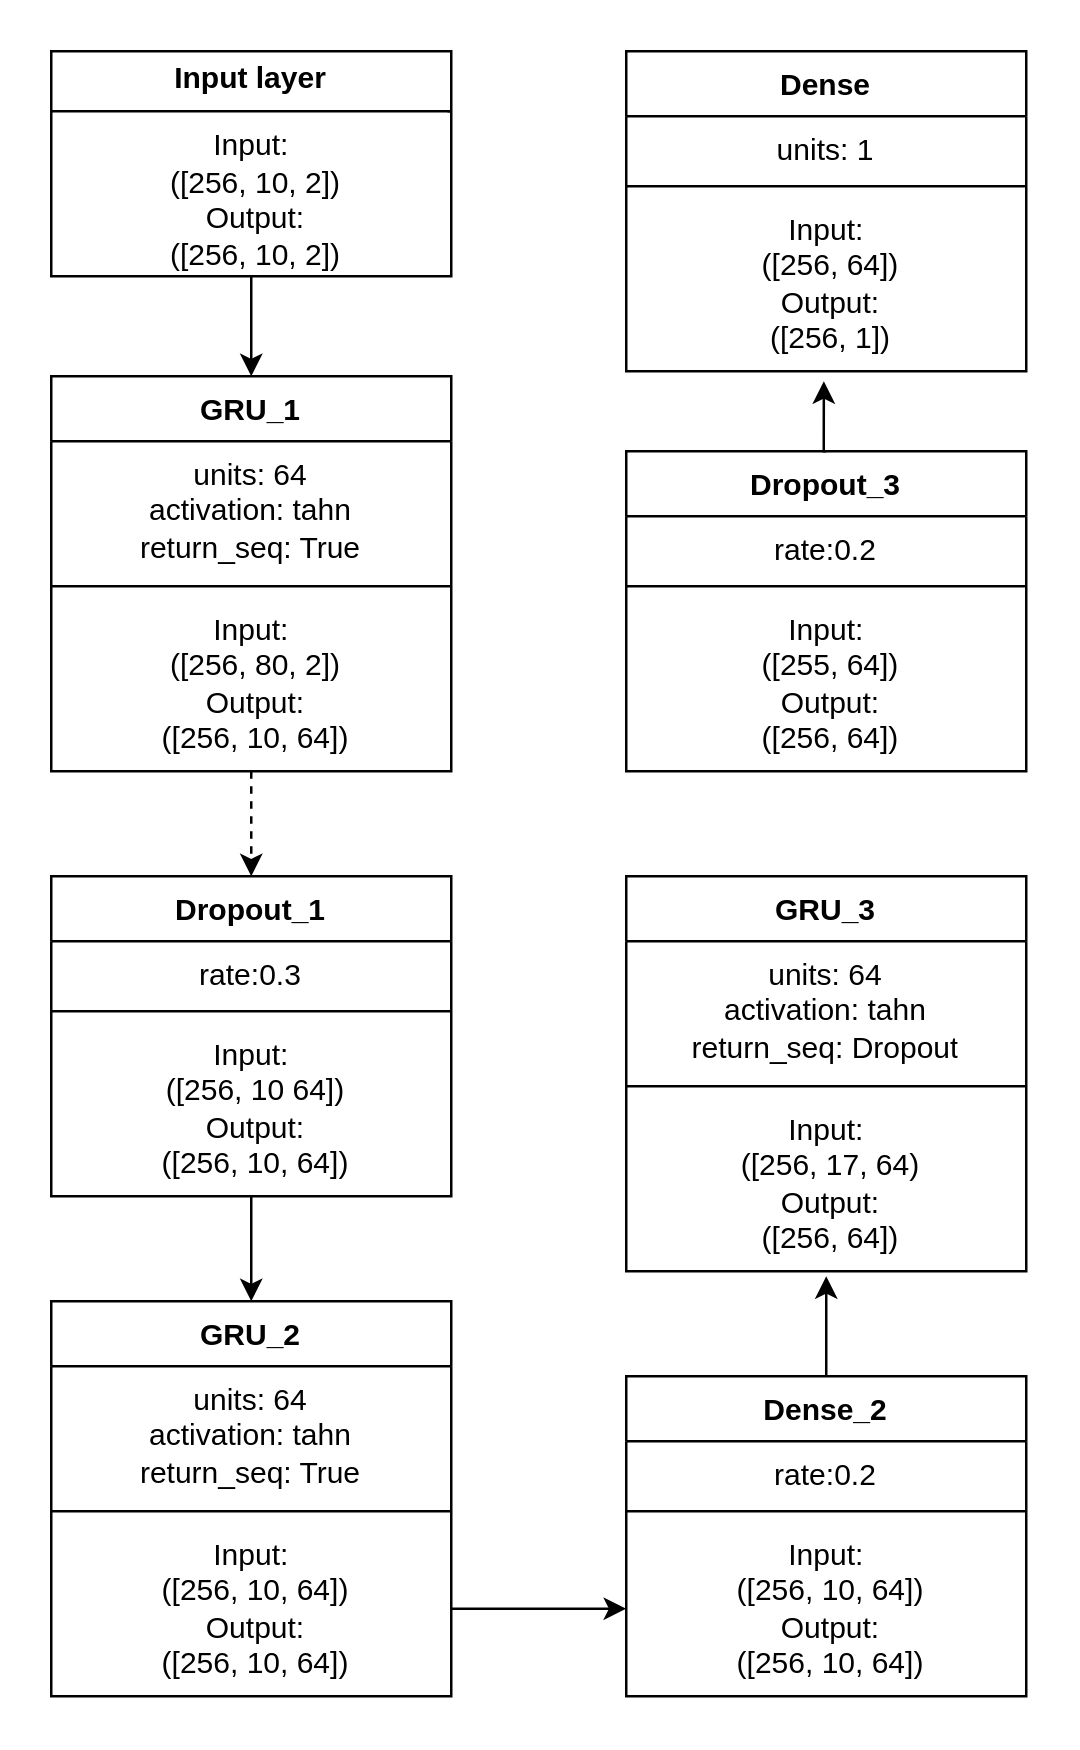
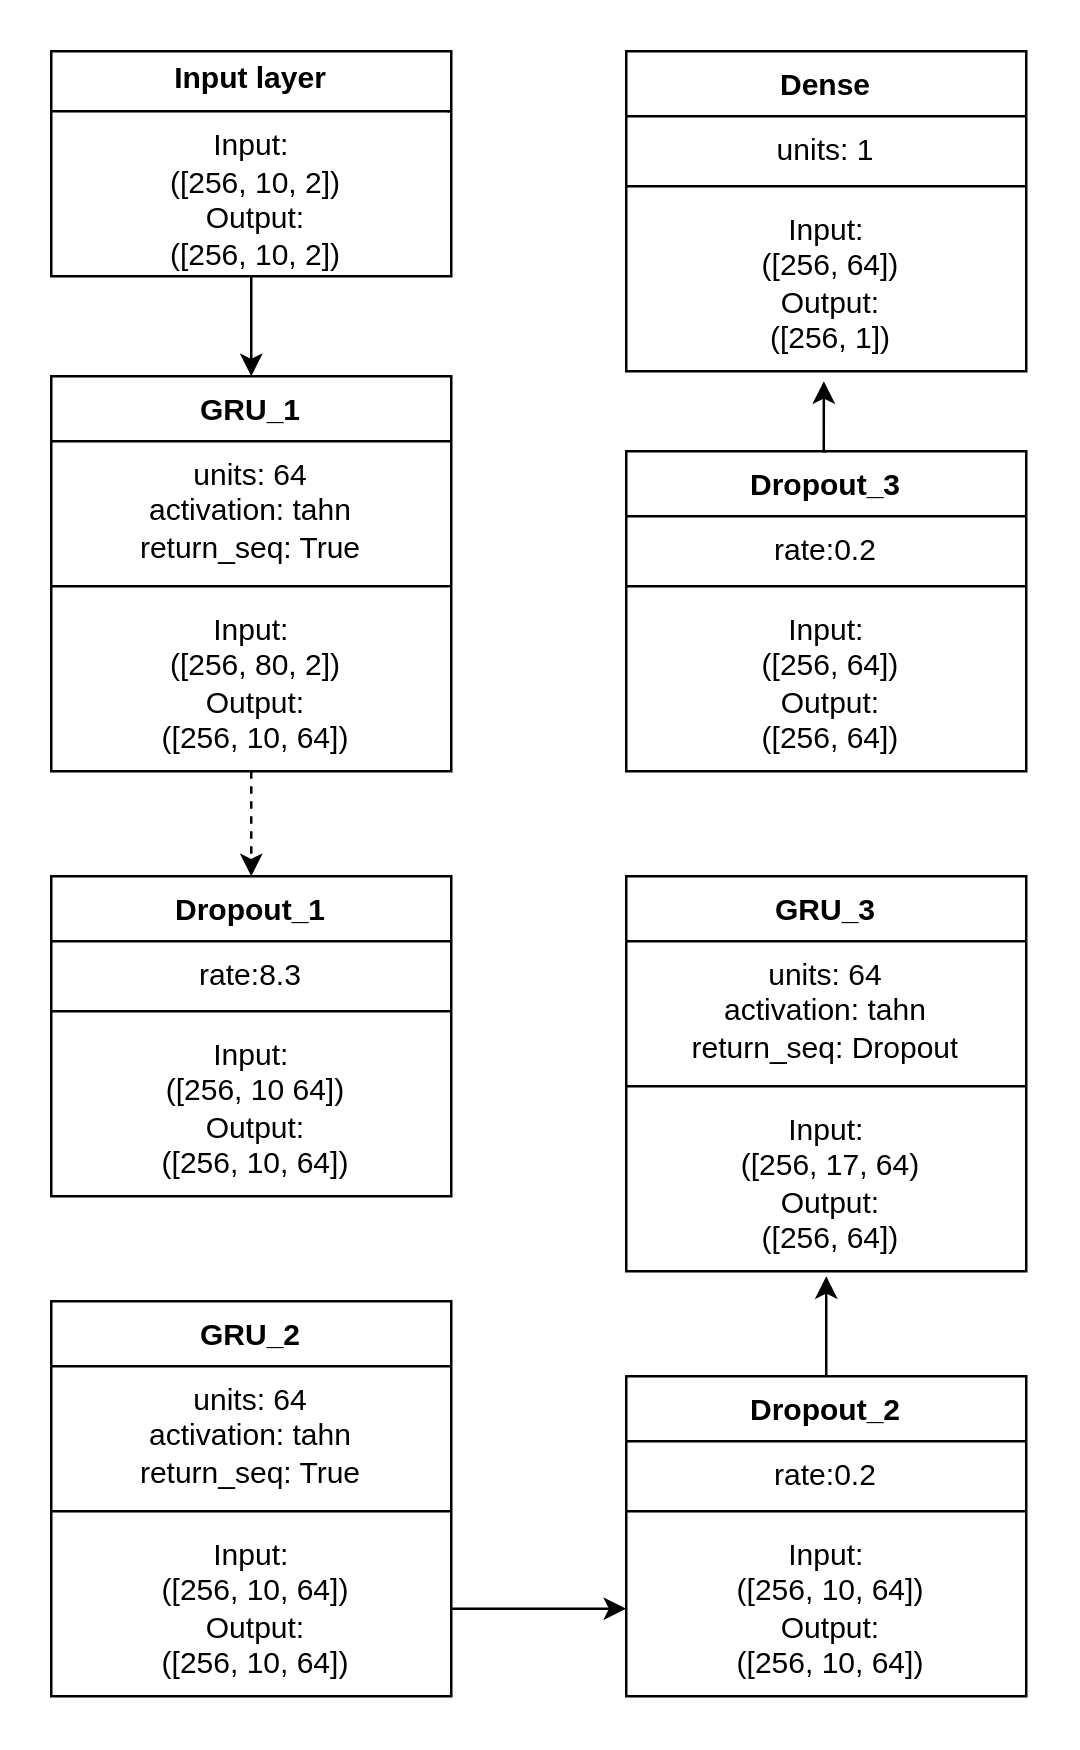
  <mxCell id="0" />
  <mxCell id="1" parent="0" />
  <mxCell id="2" value="" style="edgeStyle=orthogonalEdgeStyle;rounded=0;orthogonalLoop=1;jettySize=auto;html=1;entryX=0.5;entryY=0;entryDx=0;entryDy=0;" parent="1" source="3" target="5" edge="1"><mxGeometry relative="1" as="geometry"><mxPoint x="100" y="140" as="targetPoint" /></mxGeometry></mxCell>
  <mxCell id="3" value="&lt;p style=&quot;margin:0px;margin-top:4px;text-align:center;&quot;&gt;&lt;b&gt;Input layer&lt;/b&gt;&lt;/p&gt;&lt;hr size=&quot;1&quot; style=&quot;border-style:solid;&quot;&gt;&lt;p style=&quot;text-align: center; margin: 0px 0px 0px 4px;&quot;&gt;Input:&amp;nbsp;&lt;/p&gt;&lt;p style=&quot;text-align: center; margin: 0px 0px 0px 4px;&quot;&gt;([256, 10, 2])&lt;/p&gt;&lt;p style=&quot;text-align: center; margin: 0px 0px 0px 4px;&quot;&gt;Output:&lt;/p&gt;&lt;p style=&quot;text-align: center; margin: 0px 0px 0px 4px;&quot;&gt;([256, 10, 2])&lt;br&gt;&lt;/p&gt;" style="verticalAlign=top;align=left;overflow=fill;html=1;whiteSpace=wrap;" parent="1" vertex="1"><mxGeometry x="20" y="20" width="160" height="90" as="geometry" /></mxCell>
  <mxCell id="4" style="edgeStyle=orthogonalEdgeStyle;rounded=0;orthogonalLoop=1;jettySize=auto;html=1;exitX=0.5;exitY=1;exitDx=0;exitDy=0;entryX=0.5;entryY=0;entryDx=0;entryDy=0;dashed=1;" parent="1" source="5" target="10" edge="1"><mxGeometry relative="1" as="geometry" /></mxCell>
  <mxCell id="5" value="GRU_1" style="swimlane;fontStyle=1;align=center;verticalAlign=top;childLayout=stackLayout;horizontal=1;startSize=26;horizontalStack=0;resizeParent=1;resizeParentMax=0;resizeLast=0;collapsible=1;marginBottom=0;whiteSpace=wrap;html=1;" parent="1" vertex="1"><mxGeometry x="20" y="150" width="160" height="158" as="geometry" /></mxCell>
  <mxCell id="6" value="units: 64&lt;div&gt;activation: tahn&lt;/div&gt;&lt;div&gt;return_seq: True&lt;/div&gt;" style="text;strokeColor=none;fillColor=none;align=center;verticalAlign=top;spacingLeft=4;spacingRight=4;overflow=hidden;rotatable=0;points=[[0,0.5],[1,0.5]];portConstraint=eastwest;whiteSpace=wrap;html=1;" parent="5" vertex="1"><mxGeometry y="26" width="160" height="54" as="geometry" /></mxCell>
  <mxCell id="7" value="" style="line;strokeWidth=1;fillColor=none;align=left;verticalAlign=middle;spacingTop=-1;spacingLeft=3;spacingRight=3;rotatable=0;labelPosition=right;points=[];portConstraint=eastwest;strokeColor=inherit;" parent="5" vertex="1"><mxGeometry y="80" width="160" height="8" as="geometry" /></mxCell>
  <mxCell id="8" value="&lt;p style=&quot;margin: 0px 0px 0px 4px;&quot;&gt;Input:&amp;nbsp;&lt;/p&gt;&lt;p style=&quot;margin: 0px 0px 0px 4px;&quot;&gt;([256, 80, 2])&lt;/p&gt;&lt;p style=&quot;margin: 0px 0px 0px 4px;&quot;&gt;Output:&lt;/p&gt;&lt;p style=&quot;margin: 0px 0px 0px 4px;&quot;&gt;([256, 10, 64])&lt;/p&gt;" style="text;strokeColor=none;fillColor=none;align=center;verticalAlign=top;spacingLeft=4;spacingRight=4;overflow=hidden;rotatable=0;points=[[0,0.5],[1,0.5]];portConstraint=eastwest;whiteSpace=wrap;html=1;" parent="5" vertex="1"><mxGeometry y="88" width="160" height="70" as="geometry" /></mxCell>
- <mxCell id="9" value="" style="edgeStyle=orthogonalEdgeStyle;rounded=0;orthogonalLoop=1;jettySize=auto;html=1;entryX=0.5;entryY=0;entryDx=0;entryDy=0;" parent="1" source="10" target="14" edge="1"><mxGeometry relative="1" as="geometry" /></mxCell>
  <mxCell id="10" value="Dropout_1" style="swimlane;fontStyle=1;align=center;verticalAlign=top;childLayout=stackLayout;horizontal=1;startSize=26;horizontalStack=0;resizeParent=1;resizeParentMax=0;resizeLast=0;collapsible=1;marginBottom=0;whiteSpace=wrap;html=1;" parent="1" vertex="1"><mxGeometry x="20" y="350" width="160" height="128" as="geometry" /></mxCell>
- <mxCell id="11" value="rate:0.3" style="text;strokeColor=none;fillColor=none;align=center;verticalAlign=top;spacingLeft=4;spacingRight=4;overflow=hidden;rotatable=0;points=[[0,0.5],[1,0.5]];portConstraint=eastwest;whiteSpace=wrap;html=1;" parent="10" vertex="1"><mxGeometry y="26" width="160" height="24" as="geometry" /></mxCell>
+ <mxCell id="11" value="rate:8.3" style="text;strokeColor=none;fillColor=none;align=center;verticalAlign=top;spacingLeft=4;spacingRight=4;overflow=hidden;rotatable=0;points=[[0,0.5],[1,0.5]];portConstraint=eastwest;whiteSpace=wrap;html=1;" parent="10" vertex="1"><mxGeometry y="26" width="160" height="24" as="geometry" /></mxCell>
  <mxCell id="12" value="" style="line;strokeWidth=1;fillColor=none;align=left;verticalAlign=middle;spacingTop=-1;spacingLeft=3;spacingRight=3;rotatable=0;labelPosition=right;points=[];portConstraint=eastwest;strokeColor=inherit;" parent="10" vertex="1"><mxGeometry y="50" width="160" height="8" as="geometry" /></mxCell>
  <mxCell id="13" value="&lt;p style=&quot;margin: 0px 0px 0px 4px;&quot;&gt;Input:&amp;nbsp;&lt;/p&gt;&lt;p style=&quot;margin: 0px 0px 0px 4px;&quot;&gt;([256, 10 64])&lt;/p&gt;&lt;p style=&quot;margin: 0px 0px 0px 4px;&quot;&gt;Output:&lt;/p&gt;&lt;p style=&quot;margin: 0px 0px 0px 4px;&quot;&gt;([256, 10, 64])&lt;/p&gt;" style="text;strokeColor=none;fillColor=none;align=center;verticalAlign=top;spacingLeft=4;spacingRight=4;overflow=hidden;rotatable=0;points=[[0,0.5],[1,0.5]];portConstraint=eastwest;whiteSpace=wrap;html=1;" parent="10" vertex="1"><mxGeometry y="58" width="160" height="70" as="geometry" /></mxCell>
  <mxCell id="14" value="GRU_2" style="swimlane;fontStyle=1;align=center;verticalAlign=top;childLayout=stackLayout;horizontal=1;startSize=26;horizontalStack=0;resizeParent=1;resizeParentMax=0;resizeLast=0;collapsible=1;marginBottom=0;whiteSpace=wrap;html=1;" parent="1" vertex="1"><mxGeometry x="20" y="520" width="160" height="158" as="geometry" /></mxCell>
  <mxCell id="15" value="units: 64&lt;div&gt;activation: tahn&lt;/div&gt;&lt;div&gt;return_seq: True&lt;/div&gt;" style="text;strokeColor=none;fillColor=none;align=center;verticalAlign=top;spacingLeft=4;spacingRight=4;overflow=hidden;rotatable=0;points=[[0,0.5],[1,0.5]];portConstraint=eastwest;whiteSpace=wrap;html=1;" parent="14" vertex="1"><mxGeometry y="26" width="160" height="54" as="geometry" /></mxCell>
  <mxCell id="16" value="" style="line;strokeWidth=1;fillColor=none;align=left;verticalAlign=middle;spacingTop=-1;spacingLeft=3;spacingRight=3;rotatable=0;labelPosition=right;points=[];portConstraint=eastwest;strokeColor=inherit;" parent="14" vertex="1"><mxGeometry y="80" width="160" height="8" as="geometry" /></mxCell>
  <mxCell id="17" value="&lt;p style=&quot;margin: 0px 0px 0px 4px;&quot;&gt;Input:&amp;nbsp;&lt;/p&gt;&lt;p style=&quot;margin: 0px 0px 0px 4px;&quot;&gt;([256, 10, 64])&lt;/p&gt;&lt;p style=&quot;margin: 0px 0px 0px 4px;&quot;&gt;Output:&lt;/p&gt;&lt;p style=&quot;margin: 0px 0px 0px 4px;&quot;&gt;([256, 10, 64])&lt;/p&gt;" style="text;strokeColor=none;fillColor=none;align=center;verticalAlign=top;spacingLeft=4;spacingRight=4;overflow=hidden;rotatable=0;points=[[0,0.5],[1,0.5]];portConstraint=eastwest;whiteSpace=wrap;html=1;" parent="14" vertex="1"><mxGeometry y="88" width="160" height="70" as="geometry" /></mxCell>
  <mxCell id="18" value="" style="edgeStyle=orthogonalEdgeStyle;rounded=0;orthogonalLoop=1;jettySize=auto;html=1;" parent="1" source="19" edge="1"><mxGeometry relative="1" as="geometry"><mxPoint x="330" y="510" as="targetPoint" /><Array as="points"><mxPoint x="330" y="529" /><mxPoint x="330" y="529" /></Array></mxGeometry></mxCell>
- <mxCell id="19" value="Dense_2" style="swimlane;fontStyle=1;align=center;verticalAlign=top;childLayout=stackLayout;horizontal=1;startSize=26;horizontalStack=0;resizeParent=1;resizeParentMax=0;resizeLast=0;collapsible=1;marginBottom=0;whiteSpace=wrap;html=1;" parent="1" vertex="1"><mxGeometry x="250" y="550" width="160" height="128" as="geometry" /></mxCell>
+ <mxCell id="19" value="Dropout_2" style="swimlane;fontStyle=1;align=center;verticalAlign=top;childLayout=stackLayout;horizontal=1;startSize=26;horizontalStack=0;resizeParent=1;resizeParentMax=0;resizeLast=0;collapsible=1;marginBottom=0;whiteSpace=wrap;html=1;" parent="1" vertex="1"><mxGeometry x="250" y="550" width="160" height="128" as="geometry" /></mxCell>
  <mxCell id="20" value="rate:0.2" style="text;strokeColor=none;fillColor=none;align=center;verticalAlign=top;spacingLeft=4;spacingRight=4;overflow=hidden;rotatable=0;points=[[0,0.5],[1,0.5]];portConstraint=eastwest;whiteSpace=wrap;html=1;" parent="19" vertex="1"><mxGeometry y="26" width="160" height="24" as="geometry" /></mxCell>
  <mxCell id="21" value="" style="line;strokeWidth=1;fillColor=none;align=left;verticalAlign=middle;spacingTop=-1;spacingLeft=3;spacingRight=3;rotatable=0;labelPosition=right;points=[];portConstraint=eastwest;strokeColor=inherit;" parent="19" vertex="1"><mxGeometry y="50" width="160" height="8" as="geometry" /></mxCell>
  <mxCell id="22" value="&lt;p style=&quot;margin: 0px 0px 0px 4px;&quot;&gt;Input:&amp;nbsp;&lt;/p&gt;&lt;p style=&quot;margin: 0px 0px 0px 4px;&quot;&gt;([256, 10, 64])&lt;/p&gt;&lt;p style=&quot;margin: 0px 0px 0px 4px;&quot;&gt;Output:&lt;/p&gt;&lt;p style=&quot;margin: 0px 0px 0px 4px;&quot;&gt;([256, 10, 64])&lt;/p&gt;" style="text;strokeColor=none;fillColor=none;align=center;verticalAlign=top;spacingLeft=4;spacingRight=4;overflow=hidden;rotatable=0;points=[[0,0.5],[1,0.5]];portConstraint=eastwest;whiteSpace=wrap;html=1;" parent="19" vertex="1"><mxGeometry y="58" width="160" height="70" as="geometry" /></mxCell>
  <mxCell id="23" value="" style="edgeStyle=orthogonalEdgeStyle;rounded=0;orthogonalLoop=1;jettySize=auto;html=1;" parent="1" source="17" target="22" edge="1"><mxGeometry relative="1" as="geometry" /></mxCell>
  <mxCell id="24" value="GRU_3" style="swimlane;fontStyle=1;align=center;verticalAlign=top;childLayout=stackLayout;horizontal=1;startSize=26;horizontalStack=0;resizeParent=1;resizeParentMax=0;resizeLast=0;collapsible=1;marginBottom=0;whiteSpace=wrap;html=1;" parent="1" vertex="1"><mxGeometry x="250" y="350" width="160" height="158" as="geometry" /></mxCell>
  <mxCell id="25" value="units: 64&lt;div&gt;activation: tahn&lt;/div&gt;&lt;div&gt;return_seq: Dropout&lt;/div&gt;" style="text;strokeColor=none;fillColor=none;align=center;verticalAlign=top;spacingLeft=4;spacingRight=4;overflow=hidden;rotatable=0;points=[[0,0.5],[1,0.5]];portConstraint=eastwest;whiteSpace=wrap;html=1;" parent="24" vertex="1"><mxGeometry y="26" width="160" height="54" as="geometry" /></mxCell>
  <mxCell id="26" value="" style="line;strokeWidth=1;fillColor=none;align=left;verticalAlign=middle;spacingTop=-1;spacingLeft=3;spacingRight=3;rotatable=0;labelPosition=right;points=[];portConstraint=eastwest;strokeColor=inherit;" parent="24" vertex="1"><mxGeometry y="80" width="160" height="8" as="geometry" /></mxCell>
  <mxCell id="27" value="&lt;p style=&quot;margin: 0px 0px 0px 4px;&quot;&gt;Input:&amp;nbsp;&lt;/p&gt;&lt;p style=&quot;margin: 0px 0px 0px 4px;&quot;&gt;([256, 17, 64)&lt;/p&gt;&lt;p style=&quot;margin: 0px 0px 0px 4px;&quot;&gt;Output:&lt;/p&gt;&lt;p style=&quot;margin: 0px 0px 0px 4px;&quot;&gt;([256, 64])&lt;/p&gt;" style="text;strokeColor=none;fillColor=none;align=center;verticalAlign=top;spacingLeft=4;spacingRight=4;overflow=hidden;rotatable=0;points=[[0,0.5],[1,0.5]];portConstraint=eastwest;whiteSpace=wrap;html=1;" parent="24" vertex="1"><mxGeometry y="88" width="160" height="70" as="geometry" /></mxCell>
  <mxCell id="28" value="Dropout_3" style="swimlane;fontStyle=1;align=center;verticalAlign=top;childLayout=stackLayout;horizontal=1;startSize=26;horizontalStack=0;resizeParent=1;resizeParentMax=0;resizeLast=0;collapsible=1;marginBottom=0;whiteSpace=wrap;html=1;" parent="1" vertex="1"><mxGeometry x="250" y="180" width="160" height="128" as="geometry" /></mxCell>
  <mxCell id="29" value="rate:0.2" style="text;strokeColor=none;fillColor=none;align=center;verticalAlign=top;spacingLeft=4;spacingRight=4;overflow=hidden;rotatable=0;points=[[0,0.5],[1,0.5]];portConstraint=eastwest;whiteSpace=wrap;html=1;" parent="28" vertex="1"><mxGeometry y="26" width="160" height="24" as="geometry" /></mxCell>
  <mxCell id="30" value="" style="line;strokeWidth=1;fillColor=none;align=left;verticalAlign=middle;spacingTop=-1;spacingLeft=3;spacingRight=3;rotatable=0;labelPosition=right;points=[];portConstraint=eastwest;strokeColor=inherit;" parent="28" vertex="1"><mxGeometry y="50" width="160" height="8" as="geometry" /></mxCell>
- <mxCell id="31" value="&lt;p style=&quot;margin: 0px 0px 0px 4px;&quot;&gt;Input:&amp;nbsp;&lt;/p&gt;&lt;p style=&quot;margin: 0px 0px 0px 4px;&quot;&gt;([255, 64])&lt;/p&gt;&lt;p style=&quot;margin: 0px 0px 0px 4px;&quot;&gt;Output:&lt;/p&gt;&lt;p style=&quot;margin: 0px 0px 0px 4px;&quot;&gt;([256, 64])&lt;/p&gt;" style="text;strokeColor=none;fillColor=none;align=center;verticalAlign=top;spacingLeft=4;spacingRight=4;overflow=hidden;rotatable=0;points=[[0,0.5],[1,0.5]];portConstraint=eastwest;whiteSpace=wrap;html=1;" parent="28" vertex="1"><mxGeometry y="58" width="160" height="70" as="geometry" /></mxCell>
+ <mxCell id="31" value="&lt;p style=&quot;margin: 0px 0px 0px 4px;&quot;&gt;Input:&amp;nbsp;&lt;/p&gt;&lt;p style=&quot;margin: 0px 0px 0px 4px;&quot;&gt;([256, 64])&lt;/p&gt;&lt;p style=&quot;margin: 0px 0px 0px 4px;&quot;&gt;Output:&lt;/p&gt;&lt;p style=&quot;margin: 0px 0px 0px 4px;&quot;&gt;([256, 64])&lt;/p&gt;" style="text;strokeColor=none;fillColor=none;align=center;verticalAlign=top;spacingLeft=4;spacingRight=4;overflow=hidden;rotatable=0;points=[[0,0.5],[1,0.5]];portConstraint=eastwest;whiteSpace=wrap;html=1;" parent="28" vertex="1"><mxGeometry y="58" width="160" height="70" as="geometry" /></mxCell>
  <mxCell id="32" value="Dense" style="swimlane;fontStyle=1;align=center;verticalAlign=top;childLayout=stackLayout;horizontal=1;startSize=26;horizontalStack=0;resizeParent=1;resizeParentMax=0;resizeLast=0;collapsible=1;marginBottom=0;whiteSpace=wrap;html=1;" parent="1" vertex="1"><mxGeometry x="250" y="20" width="160" height="128" as="geometry" /></mxCell>
  <mxCell id="33" value="units: 1" style="text;strokeColor=none;fillColor=none;align=center;verticalAlign=top;spacingLeft=4;spacingRight=4;overflow=hidden;rotatable=0;points=[[0,0.5],[1,0.5]];portConstraint=eastwest;whiteSpace=wrap;html=1;" parent="32" vertex="1"><mxGeometry y="26" width="160" height="24" as="geometry" /></mxCell>
  <mxCell id="34" value="" style="line;strokeWidth=1;fillColor=none;align=left;verticalAlign=middle;spacingTop=-1;spacingLeft=3;spacingRight=3;rotatable=0;labelPosition=right;points=[];portConstraint=eastwest;strokeColor=inherit;" parent="32" vertex="1"><mxGeometry y="50" width="160" height="8" as="geometry" /></mxCell>
  <mxCell id="35" value="&lt;p style=&quot;margin: 0px 0px 0px 4px;&quot;&gt;Input:&amp;nbsp;&lt;/p&gt;&lt;p style=&quot;margin: 0px 0px 0px 4px;&quot;&gt;([256, 64])&lt;/p&gt;&lt;p style=&quot;margin: 0px 0px 0px 4px;&quot;&gt;Output:&lt;/p&gt;&lt;p style=&quot;margin: 0px 0px 0px 4px;&quot;&gt;([256, 1])&lt;/p&gt;" style="text;strokeColor=none;fillColor=none;align=center;verticalAlign=top;spacingLeft=4;spacingRight=4;overflow=hidden;rotatable=0;points=[[0,0.5],[1,0.5]];portConstraint=eastwest;whiteSpace=wrap;html=1;" parent="32" vertex="1"><mxGeometry y="58" width="160" height="70" as="geometry" /></mxCell>
  <mxCell id="36" style="edgeStyle=orthogonalEdgeStyle;rounded=0;orthogonalLoop=1;jettySize=auto;html=1;exitX=0.5;exitY=0;exitDx=0;exitDy=0;entryX=0.494;entryY=1.057;entryDx=0;entryDy=0;entryPerimeter=0;" edge="1" parent="1" source="28" target="35"><mxGeometry relative="1" as="geometry" /></mxCell>
